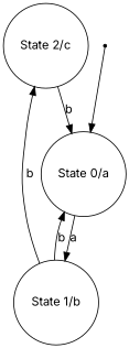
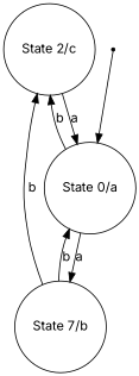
  digraph {
    fontname=Inter
    rankdir=TB
    node [fontname=Inter shape=circle]
    edge [fontname=Inter]
    n1 [label="State 2/c"]
    n2 [label="State 0/a"]
-   n3 [label="State 1/b"]
+   n3 [label="State 7/b"]
    start [shape=point]
-   n1 -> n2 [label=b]
+   n1 -> n2 [label=a]
+   n2 -> n1 [label=b]
    n2 -> n3 [label=a]
    n3 -> n1 [label=b]
    n3 -> n2 [label=b]
    start -> n2
  }
